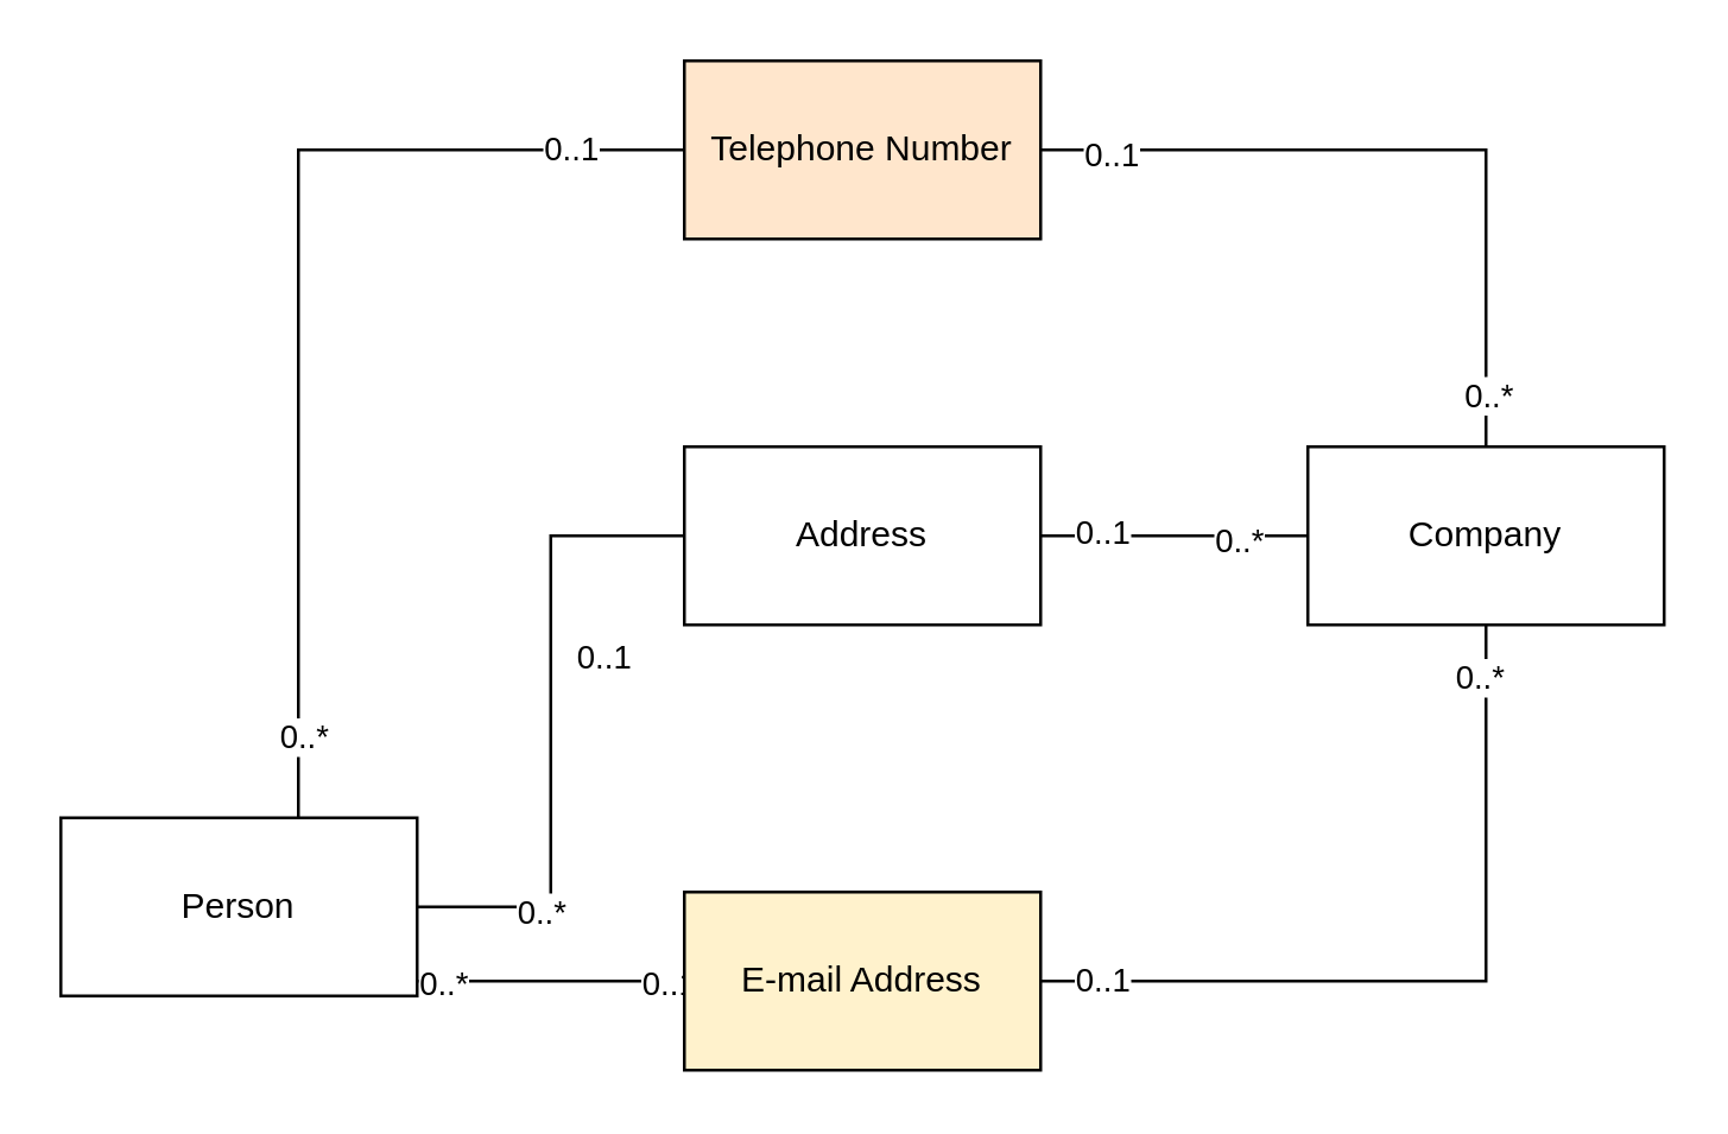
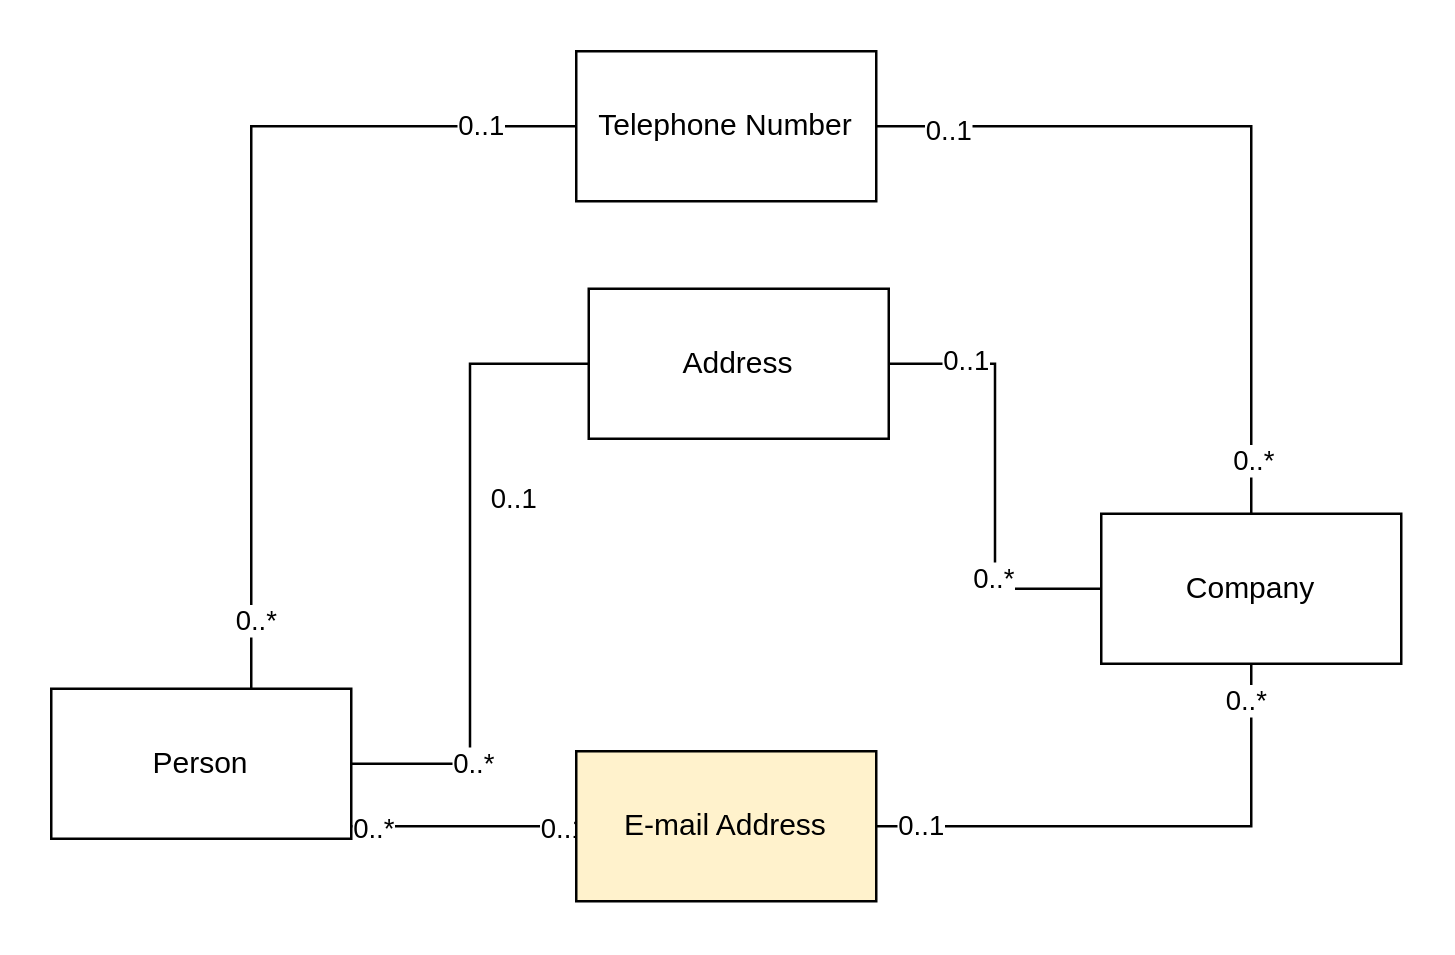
  <mxCell id="0" />
  <mxCell id="1" parent="0" />
  <mxCell id="2" style="edgeStyle=orthogonalEdgeStyle;rounded=0;orthogonalLoop=1;jettySize=auto;html=1;exitX=1;exitY=0.5;exitDx=0;exitDy=0;entryX=0;entryY=0.5;entryDx=0;entryDy=0;endArrow=none;endFill=0;" edge="1" parent="1" source="11" target="19"><mxGeometry relative="1" as="geometry" /></mxCell>
  <mxCell id="3" value="0..1" style="edgeLabel;html=1;align=center;verticalAlign=middle;resizable=0;points=[];" vertex="1" connectable="0" parent="2"><mxGeometry x="0.2" y="-1" relative="1" as="geometry"><mxPoint x="16" y="-1" as="offset" /></mxGeometry></mxCell>
  <mxCell id="4" value="0..*" style="edgeLabel;html=1;align=center;verticalAlign=middle;resizable=0;points=[];" vertex="1" connectable="0" parent="2"><mxGeometry x="-0.622" y="-1" relative="1" as="geometry"><mxPoint as="offset" /></mxGeometry></mxCell>
  <mxCell id="5" style="edgeStyle=orthogonalEdgeStyle;rounded=0;orthogonalLoop=1;jettySize=auto;html=1;entryX=0;entryY=0.5;entryDx=0;entryDy=0;endArrow=none;endFill=0;" edge="1" parent="1" source="11" target="15"><mxGeometry relative="1" as="geometry"><mxPoint x="80" y="140" as="sourcePoint" /><Array as="points"><mxPoint x="100" y="50" /></Array></mxGeometry></mxCell>
  <mxCell id="6" value="0..1" style="edgeLabel;html=1;align=center;verticalAlign=middle;resizable=0;points=[];" vertex="1" connectable="0" parent="5"><mxGeometry x="0.696" y="1" relative="1" as="geometry"><mxPoint x="15" as="offset" /></mxGeometry></mxCell>
  <mxCell id="7" value="0..*" style="edgeLabel;html=1;align=center;verticalAlign=middle;resizable=0;points=[];" vertex="1" connectable="0" parent="5"><mxGeometry x="-0.844" y="-1" relative="1" as="geometry"><mxPoint as="offset" /></mxGeometry></mxCell>
  <mxCell id="8" style="edgeStyle=orthogonalEdgeStyle;rounded=0;orthogonalLoop=1;jettySize=auto;html=1;entryX=0;entryY=0.5;entryDx=0;entryDy=0;endArrow=none;endFill=0;" edge="1" parent="1" source="11" target="24"><mxGeometry relative="1" as="geometry"><Array as="points"><mxPoint x="100" y="330" /></Array></mxGeometry></mxCell>
  <mxCell id="9" value="0..*" style="edgeLabel;html=1;align=center;verticalAlign=middle;resizable=0;points=[];" vertex="1" connectable="0" parent="8"><mxGeometry x="-0.816" relative="1" as="geometry"><mxPoint as="offset" /></mxGeometry></mxCell>
  <mxCell id="10" value="0..1" style="edgeLabel;html=1;align=center;verticalAlign=middle;resizable=0;points=[];" vertex="1" connectable="0" parent="8"><mxGeometry x="0.864" relative="1" as="geometry"><mxPoint as="offset" /></mxGeometry></mxCell>
  <mxCell id="11" value="Person" style="rounded=0;whiteSpace=wrap;html=1;" vertex="1" parent="1"><mxGeometry x="20" y="275" width="120" height="60" as="geometry" /></mxCell>
  <mxCell id="12" style="edgeStyle=orthogonalEdgeStyle;rounded=0;orthogonalLoop=1;jettySize=auto;html=1;entryX=0.5;entryY=0;entryDx=0;entryDy=0;endArrow=none;endFill=0;" edge="1" parent="1" source="15" target="20"><mxGeometry relative="1" as="geometry" /></mxCell>
  <mxCell id="13" value="0..1" style="edgeLabel;html=1;align=center;verticalAlign=middle;resizable=0;points=[];" vertex="1" connectable="0" parent="12"><mxGeometry x="-0.814" y="-1" relative="1" as="geometry"><mxPoint as="offset" /></mxGeometry></mxCell>
  <mxCell id="14" value="0..*" style="edgeLabel;html=1;align=center;verticalAlign=middle;resizable=0;points=[];" vertex="1" connectable="0" parent="12"><mxGeometry x="0.855" relative="1" as="geometry"><mxPoint as="offset" /></mxGeometry></mxCell>
- <mxCell id="15" value="Telephone Number" style="rounded=0;whiteSpace=wrap;html=1;fillColor=#ffe6cc;" vertex="1" parent="1"><mxGeometry x="230" y="20" width="120" height="60" as="geometry" /></mxCell>
+ <mxCell id="15" value="Telephone Number" style="rounded=0;whiteSpace=wrap;html=1;" vertex="1" parent="1"><mxGeometry x="230" y="20" width="120" height="60" as="geometry" /></mxCell>
  <mxCell id="16" style="edgeStyle=orthogonalEdgeStyle;rounded=0;orthogonalLoop=1;jettySize=auto;html=1;exitX=1;exitY=0.5;exitDx=0;exitDy=0;entryX=0;entryY=0.5;entryDx=0;entryDy=0;endArrow=none;endFill=0;" edge="1" parent="1" source="19" target="20"><mxGeometry relative="1" as="geometry" /></mxCell>
  <mxCell id="17" value="0..1" style="edgeLabel;html=1;align=center;verticalAlign=middle;resizable=0;points=[];" vertex="1" connectable="0" parent="16"><mxGeometry x="-0.769" y="2" relative="1" as="geometry"><mxPoint x="10" as="offset" /></mxGeometry></mxCell>
  <mxCell id="18" value="0..*" style="edgeLabel;html=1;align=center;verticalAlign=middle;resizable=0;points=[];" vertex="1" connectable="0" parent="16"><mxGeometry x="0.462" y="-1" relative="1" as="geometry"><mxPoint as="offset" /></mxGeometry></mxCell>
- <mxCell id="19" value="Address" style="rounded=0;whiteSpace=wrap;html=1;" vertex="1" parent="1"><mxGeometry x="230" y="150" width="120" height="60" as="geometry" /></mxCell>
- <mxCell id="20" value="Company" style="rounded=0;whiteSpace=wrap;html=1;" vertex="1" parent="1"><mxGeometry x="440" y="150" width="120" height="60" as="geometry" /></mxCell>
+ <mxCell id="19" value="Address" style="rounded=0;whiteSpace=wrap;html=1;" vertex="1" parent="1"><mxGeometry x="235" y="115" width="120" height="60" as="geometry" /></mxCell>
+ <mxCell id="20" value="Company" style="rounded=0;whiteSpace=wrap;html=1;" vertex="1" parent="1"><mxGeometry x="440" y="205" width="120" height="60" as="geometry" /></mxCell>
  <mxCell id="21" style="edgeStyle=orthogonalEdgeStyle;rounded=0;orthogonalLoop=1;jettySize=auto;html=1;entryX=0.5;entryY=1;entryDx=0;entryDy=0;endArrow=none;endFill=0;" edge="1" parent="1" source="24" target="20"><mxGeometry relative="1" as="geometry" /></mxCell>
  <mxCell id="22" value="0..1" style="edgeLabel;html=1;align=center;verticalAlign=middle;resizable=0;points=[];" vertex="1" connectable="0" parent="21"><mxGeometry x="-0.897" y="1" relative="1" as="geometry"><mxPoint x="6" as="offset" /></mxGeometry></mxCell>
  <mxCell id="23" value="0..*" style="edgeLabel;html=1;align=center;verticalAlign=middle;resizable=0;points=[];" vertex="1" connectable="0" parent="21"><mxGeometry x="0.871" y="3" relative="1" as="geometry"><mxPoint as="offset" /></mxGeometry></mxCell>
  <mxCell id="24" value="E-mail Address" style="rounded=0;whiteSpace=wrap;html=1;fillColor=#fff2cc;" vertex="1" parent="1"><mxGeometry x="230" y="300" width="120" height="60" as="geometry" /></mxCell>
